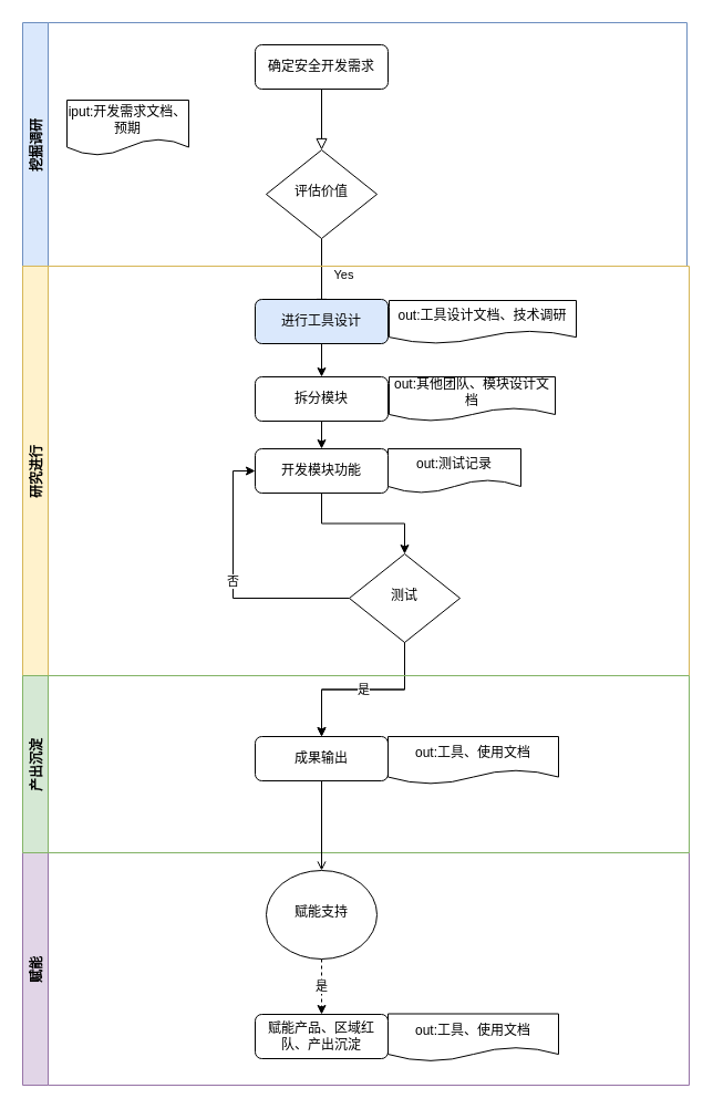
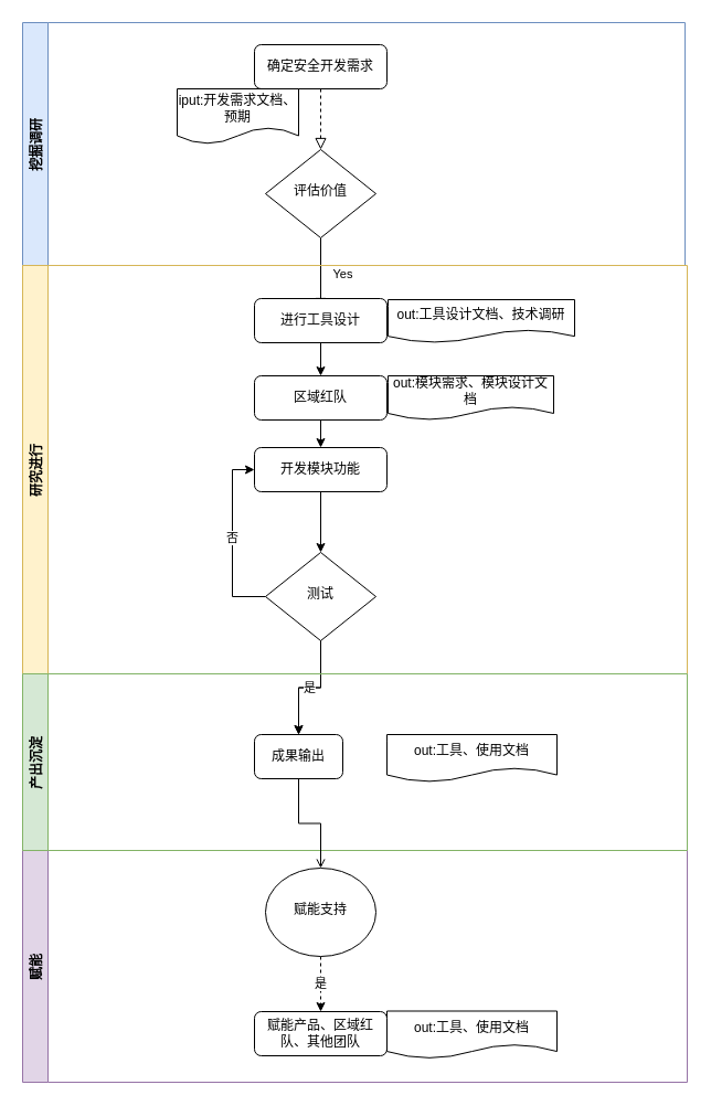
  <mxCell id="0" />
  <mxCell id="1" parent="0" />
- <mxCell id="2" value="" style="rounded=0;html=1;jettySize=auto;orthogonalLoop=1;fontSize=11;endArrow=block;endFill=0;endSize=8;strokeWidth=1;shadow=0;labelBackgroundColor=none;edgeStyle=orthogonalEdgeStyle;verticalAlign=middle;align=center;" parent="1" source="6" target="4" edge="1"><mxGeometry relative="1" as="geometry" /></mxCell>
+ <mxCell id="2" value="" style="rounded=0;html=1;jettySize=auto;orthogonalLoop=1;fontSize=11;endArrow=block;endFill=0;endSize=8;strokeWidth=1;shadow=0;labelBackgroundColor=none;edgeStyle=orthogonalEdgeStyle;verticalAlign=middle;align=center;dashed=1;" parent="1" source="6" target="4" edge="1"><mxGeometry relative="1" as="geometry" /></mxCell>
  <mxCell id="3" value="Yes" style="rounded=0;html=1;jettySize=auto;orthogonalLoop=1;fontSize=11;endArrow=block;endFill=0;endSize=8;strokeWidth=1;shadow=0;labelBackgroundColor=none;edgeStyle=orthogonalEdgeStyle;verticalAlign=middle;align=center;" parent="1" source="4" edge="1"><mxGeometry y="20" relative="1" as="geometry"><mxPoint as="offset" /><mxPoint x="290" y="280" as="targetPoint" /></mxGeometry></mxCell>
  <mxCell id="4" value="评估价值" style="rhombus;whiteSpace=wrap;html=1;shadow=0;fontFamily=Helvetica;fontSize=12;align=center;strokeWidth=1;spacing=6;spacingTop=-4;verticalAlign=middle;" parent="1" vertex="1"><mxGeometry x="240" y="135" width="100" height="80" as="geometry" /></mxCell>
  <mxCell id="5" value="挖掘调研" style="swimlane;horizontal=0;fillColor=#dae8fc;strokeColor=#6c8ebf;verticalAlign=middle;align=center;" parent="1" vertex="1"><mxGeometry x="20" y="20" width="600" height="220" as="geometry" /></mxCell>
  <mxCell id="6" value="确定安全开发需求" style="rounded=1;whiteSpace=wrap;html=1;fontSize=12;glass=0;strokeWidth=1;shadow=0;verticalAlign=middle;align=center;" parent="5" vertex="1"><mxGeometry x="210" y="20" width="120" height="40" as="geometry" /></mxCell>
- <mxCell id="7" value="iput:开发需求文档、预期" style="shape=document;whiteSpace=wrap;html=1;boundedLbl=1;verticalAlign=middle;align=center;" parent="5" vertex="1"><mxGeometry x="40" y="70" width="110" height="50" as="geometry" /></mxCell>
+ <mxCell id="7" value="iput:开发需求文档、预期" style="shape=document;whiteSpace=wrap;html=1;boundedLbl=1;verticalAlign=middle;align=center;" parent="5" vertex="1"><mxGeometry x="140" y="60" width="110" height="50" as="geometry" /></mxCell>
  <mxCell id="8" value="研究进行" style="swimlane;horizontal=0;fillColor=#fff2cc;strokeColor=#d6b656;verticalAlign=middle;align=center;" parent="1" vertex="1"><mxGeometry x="20" y="240" width="602" height="370" as="geometry" /></mxCell>
  <mxCell id="9" value="" style="edgeStyle=orthogonalEdgeStyle;rounded=0;orthogonalLoop=1;jettySize=auto;html=1;verticalAlign=middle;align=center;" parent="8" source="10" target="12" edge="1"><mxGeometry relative="1" as="geometry" /></mxCell>
- <mxCell id="10" value="进行工具设计" style="rounded=1;whiteSpace=wrap;html=1;fontSize=12;glass=0;strokeWidth=1;shadow=0;verticalAlign=middle;align=center;fillColor=#dae8fc;" parent="8" vertex="1"><mxGeometry x="210" y="30" width="120" height="40" as="geometry" /></mxCell>
+ <mxCell id="10" value="进行工具设计" style="rounded=1;whiteSpace=wrap;html=1;fontSize=12;glass=0;strokeWidth=1;shadow=0;verticalAlign=middle;align=center;" parent="8" vertex="1"><mxGeometry x="210" y="30" width="120" height="40" as="geometry" /></mxCell>
  <mxCell id="11" value="" style="edgeStyle=orthogonalEdgeStyle;rounded=0;orthogonalLoop=1;jettySize=auto;html=1;verticalAlign=middle;align=center;" parent="8" source="12" target="14" edge="1"><mxGeometry relative="1" as="geometry" /></mxCell>
- <mxCell id="12" value="拆分模块" style="rounded=1;whiteSpace=wrap;html=1;fontSize=12;glass=0;strokeWidth=1;shadow=0;verticalAlign=middle;align=center;" parent="8" vertex="1"><mxGeometry x="210" y="100" width="120" height="40" as="geometry" /></mxCell>
+ <mxCell id="12" value="区域红队" style="rounded=1;whiteSpace=wrap;html=1;fontSize=12;glass=0;strokeWidth=1;shadow=0;verticalAlign=middle;align=center;" parent="8" vertex="1"><mxGeometry x="210" y="100" width="120" height="40" as="geometry" /></mxCell>
  <mxCell id="13" value="" style="edgeStyle=orthogonalEdgeStyle;rounded=0;orthogonalLoop=1;jettySize=auto;html=1;" parent="8" source="14" target="16" edge="1"><mxGeometry relative="1" as="geometry" /></mxCell>
  <mxCell id="14" value="开发模块功能" style="rounded=1;whiteSpace=wrap;html=1;fontSize=12;glass=0;strokeWidth=1;shadow=0;verticalAlign=middle;align=center;" parent="8" vertex="1"><mxGeometry x="210" y="165" width="120" height="40" as="geometry" /></mxCell>
  <mxCell id="15" value="否" style="edgeStyle=orthogonalEdgeStyle;rounded=0;orthogonalLoop=1;jettySize=auto;html=1;entryX=0;entryY=0.5;entryDx=0;entryDy=0;" parent="8" source="16" target="14" edge="1"><mxGeometry relative="1" as="geometry"><Array as="points"><mxPoint x="190" y="300" /><mxPoint x="190" y="185" /></Array></mxGeometry></mxCell>
- <mxCell id="16" value="测试" style="rhombus;whiteSpace=wrap;html=1;shadow=0;fontFamily=Helvetica;fontSize=12;align=center;strokeWidth=1;spacing=6;spacingTop=-4;verticalAlign=middle;" parent="8" vertex="1"><mxGeometry x="295" y="260" width="100" height="80" as="geometry" /></mxCell>
+ <mxCell id="16" value="测试" style="rhombus;whiteSpace=wrap;html=1;shadow=0;fontFamily=Helvetica;fontSize=12;align=center;strokeWidth=1;spacing=6;spacingTop=-4;verticalAlign=middle;" parent="8" vertex="1"><mxGeometry x="220" y="260" width="100" height="80" as="geometry" /></mxCell>
  <mxCell id="17" value="out:工具设计文档、技术调研" style="shape=document;whiteSpace=wrap;html=1;boundedLbl=1;verticalAlign=middle;align=center;" parent="8" vertex="1"><mxGeometry x="331" y="31" width="169" height="39" as="geometry" /></mxCell>
- <mxCell id="18" value="out:测试记录" style="shape=document;whiteSpace=wrap;html=1;boundedLbl=1;verticalAlign=middle;align=center;" parent="8" vertex="1"><mxGeometry x="330" y="165" width="120" height="40" as="geometry" /></mxCell>
- <mxCell id="19" value="out:其他团队、模块设计文档" style="shape=document;whiteSpace=wrap;html=1;boundedLbl=1;verticalAlign=middle;align=center;" parent="8" vertex="1"><mxGeometry x="331" y="100" width="150" height="40" as="geometry" /></mxCell>
+ <mxCell id="19" value="out:模块需求、模块设计文档" style="shape=document;whiteSpace=wrap;html=1;boundedLbl=1;verticalAlign=middle;align=center;" parent="8" vertex="1"><mxGeometry x="331" y="100" width="150" height="40" as="geometry" /></mxCell>
  <mxCell id="20" value="赋能" style="swimlane;horizontal=0;align=center;verticalAlign=middle;fillColor=#e1d5e7;strokeColor=#9673a6;" parent="1" vertex="1"><mxGeometry x="20" y="770" width="602" height="210" as="geometry" /></mxCell>
  <mxCell id="21" value="是" style="edgeStyle=orthogonalEdgeStyle;rounded=0;orthogonalLoop=1;jettySize=auto;html=1;dashed=1;" parent="20" source="22" target="23" edge="1"><mxGeometry relative="1" as="geometry" /></mxCell>
  <mxCell id="22" value="赋能支持" style="ellipse;whiteSpace=wrap;html=1;shadow=0;fontFamily=Helvetica;fontSize=12;align=center;strokeWidth=1;spacing=6;spacingTop=-4;verticalAlign=middle;" parent="20" vertex="1"><mxGeometry x="220" y="16" width="100" height="80" as="geometry" /></mxCell>
- <mxCell id="23" value="赋能产品、区域红队、产出沉淀" style="rounded=1;whiteSpace=wrap;html=1;fontSize=12;glass=0;strokeWidth=1;shadow=0;verticalAlign=middle;align=center;" parent="20" vertex="1"><mxGeometry x="210" y="146" width="120" height="40" as="geometry" /></mxCell>
+ <mxCell id="23" value="赋能产品、区域红队、其他团队" style="rounded=1;whiteSpace=wrap;html=1;fontSize=12;glass=0;strokeWidth=1;shadow=0;verticalAlign=middle;align=center;" parent="20" vertex="1"><mxGeometry x="210" y="146" width="120" height="40" as="geometry" /></mxCell>
  <mxCell id="24" value="out:工具、使用文档" style="shape=document;whiteSpace=wrap;html=1;boundedLbl=1;" parent="20" vertex="1"><mxGeometry x="330" y="145.5" width="154" height="43" as="geometry" /></mxCell>
  <mxCell id="25" value="" style="edgeStyle=orthogonalEdgeStyle;rounded=0;orthogonalLoop=1;jettySize=auto;html=1;" parent="1" source="16" target="28" edge="1"><mxGeometry relative="1" as="geometry" /></mxCell>
  <mxCell id="26" value="是" style="edgeStyle=orthogonalEdgeStyle;rounded=0;orthogonalLoop=1;jettySize=auto;html=1;" parent="1" source="16" target="28" edge="1"><mxGeometry relative="1" as="geometry" /></mxCell>
  <mxCell id="27" value="产出沉淀" style="swimlane;horizontal=0;align=center;verticalAlign=middle;fillColor=#d5e8d4;strokeColor=#82b366;" parent="1" vertex="1"><mxGeometry x="20" y="610" width="602" height="160" as="geometry" /></mxCell>
- <mxCell id="28" value="成果输出" style="rounded=1;whiteSpace=wrap;html=1;fontSize=12;glass=0;strokeWidth=1;shadow=0;verticalAlign=middle;align=center;" parent="27" vertex="1"><mxGeometry x="210" y="55" width="120" height="40" as="geometry" /></mxCell>
+ <mxCell id="28" value="成果输出" style="rounded=1;whiteSpace=wrap;html=1;fontSize=12;glass=0;strokeWidth=1;shadow=0;verticalAlign=middle;align=center;" parent="27" vertex="1"><mxGeometry x="210" y="55" width="80" height="40" as="geometry" /></mxCell>
  <mxCell id="29" value="out:工具、使用文档" style="shape=document;whiteSpace=wrap;html=1;boundedLbl=1;" parent="27" vertex="1"><mxGeometry x="330" y="55" width="154" height="43" as="geometry" /></mxCell>
  <mxCell id="30" value="" style="edgeStyle=orthogonalEdgeStyle;rounded=0;orthogonalLoop=1;jettySize=auto;html=1;endArrow=open;" parent="1" source="28" target="22" edge="1"><mxGeometry relative="1" as="geometry" /></mxCell>
